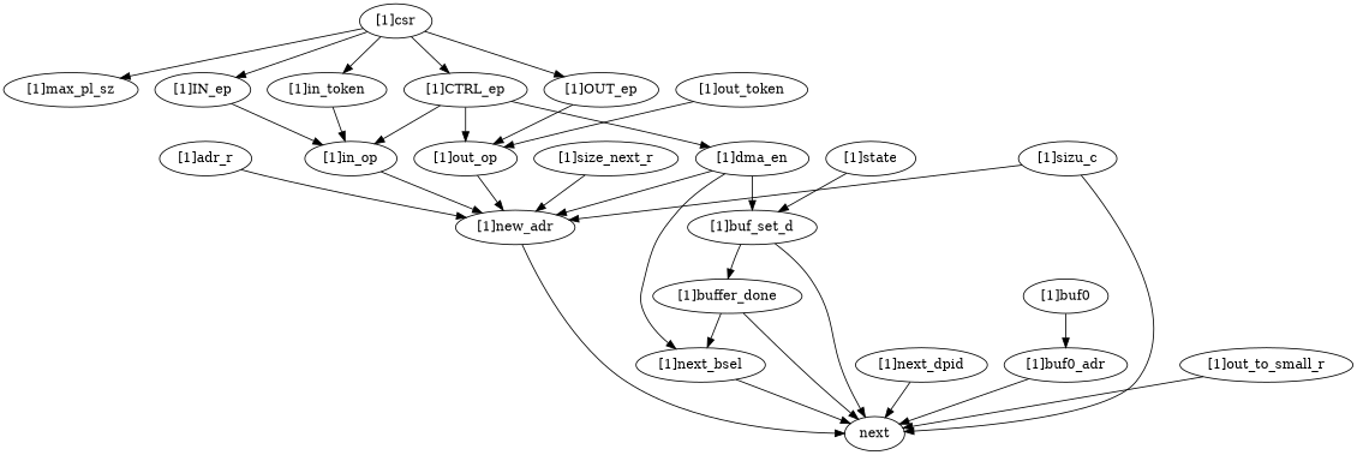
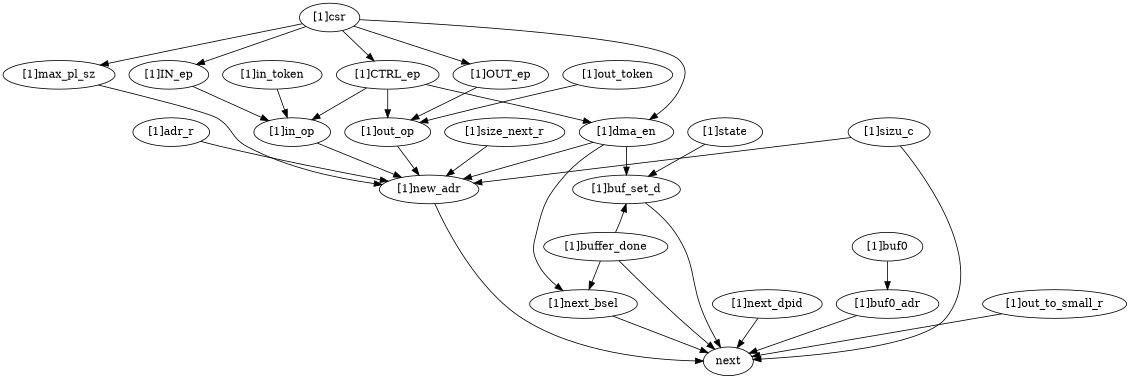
  strict digraph {
    node [complexity=21]
    "[1]in_token" [complexity=25 importance=0.0893066528059 rank=0.00357226611224]
    "[1]in_op" [importance=0.0833484824708 rank=0.00396897535575]
    "[1]new_adr" [complexity=9 importance=0.0767321721645 rank=0.00852579690717]
    n4 [complexity=0 importance=0.0316893413421 label=next rank=0.0]
    "[1]dma_en" [complexity=3 importance=0.105960724167 rank=0.0353202413891]
    "[1]buf_set_d" [complexity=1 importance=0.101110320252 rank=0.101110320252]
    "[1]next_bsel" [complexity=3 importance=0.0386854457469 rank=0.0128951485823]
    "[1]next_dpid" [complexity=3 importance=0.048537099131 rank=0.0161790330437]
    "[1]size_next_r" [importance=0.0829847844832 rank=0.00395165640396]
    "[1]csr" [complexity=8 importance=0.115498495539 rank=0.0144373119423]
    "[1]CTRL_ep" [complexity=6 importance=0.110740830983 rank=0.0184568051638]
    "[1]OUT_ep" [complexity=25 importance=0.0899381387634 rank=0.00359752555054]
    "[1]max_pl_sz" [importance=0.08151227898 rank=0.00388153709429]
    "[1]IN_ep" [complexity=25 importance=0.0881285892862 rank=0.00352514357145]
    "[1]out_op" [importance=0.0851580319479 rank=0.00405514437847]
    "[1]buf0" [complexity=12 importance=0.0736869716313 rank=0.00614058096927]
    "[1]buf0_adr" [complexity=9 importance=0.0689293070753 rank=0.00765881189725]
    "[1]sizu_c" [importance=0.0814898367205 rank=0.00388046841526]
    "[1]buffer_done" [complexity=3 importance=0.110396457816 rank=0.0367988192719]
    "[1]state" [complexity=2 importance=0.131048036367 rank=0.0655240181836]
    "[1]out_to_small_r" [complexity=13 importance=0.133498909937 rank=0.0102691469182]
    "[1]out_token" [complexity=25 importance=0.091397595526 rank=0.00365590382104]
    "[1]adr_r" [importance=0.0848603142995 rank=0.00404096734759]
    "[1]in_token" -> "[1]in_op"
    "[1]in_op" -> "[1]new_adr"
    "[1]new_adr" -> n4
    "[1]dma_en" -> "[1]new_adr"
    "[1]dma_en" -> "[1]buf_set_d"
    "[1]dma_en" -> "[1]next_bsel"
    "[1]buf_set_d" -> n4
    "[1]next_bsel" -> n4
    "[1]next_dpid" -> n4
    "[1]size_next_r" -> "[1]new_adr"
-   "[1]csr" -> "[1]in_token"
+   "[1]csr" -> "[1]dma_en"
    "[1]csr" -> "[1]CTRL_ep"
    "[1]csr" -> "[1]OUT_ep"
    "[1]csr" -> "[1]max_pl_sz"
    "[1]csr" -> "[1]IN_ep"
    "[1]CTRL_ep" -> "[1]in_op"
    "[1]CTRL_ep" -> "[1]dma_en"
    "[1]CTRL_ep" -> "[1]out_op"
    "[1]OUT_ep" -> "[1]out_op"
+   "[1]max_pl_sz" -> "[1]new_adr"
    "[1]IN_ep" -> "[1]in_op"
    "[1]out_op" -> "[1]new_adr"
    "[1]buf0" -> "[1]buf0_adr"
    "[1]buf0_adr" -> n4
    "[1]sizu_c" -> "[1]new_adr"
    "[1]sizu_c" -> n4
    "[1]buffer_done" -> n4
-   "[1]buf_set_d" -> "[1]buffer_done"
+   "[1]buffer_done" -> "[1]buf_set_d"
    "[1]buffer_done" -> "[1]next_bsel"
    "[1]state" -> "[1]buf_set_d"
    "[1]out_to_small_r" -> n4
    "[1]out_token" -> "[1]out_op"
    "[1]adr_r" -> "[1]new_adr"
  }
